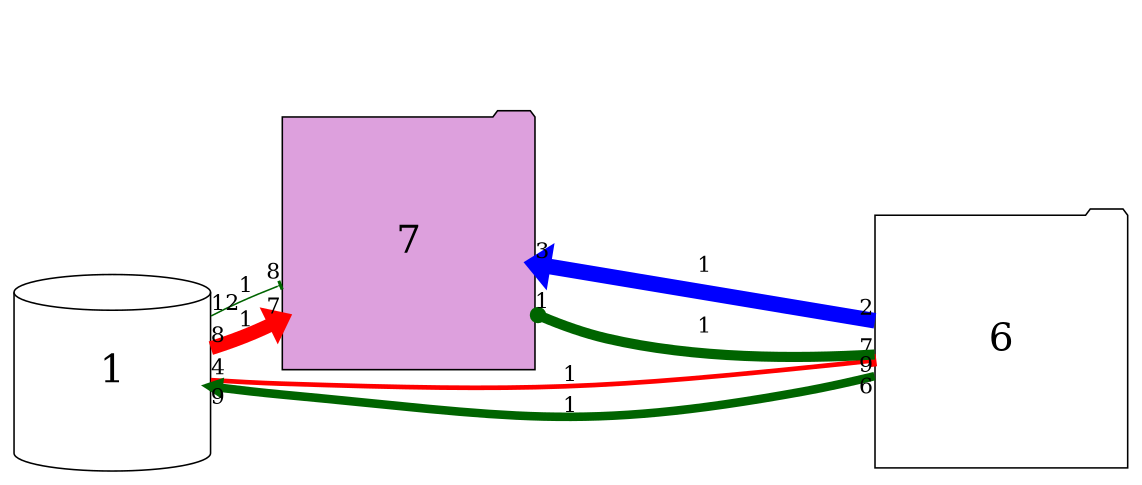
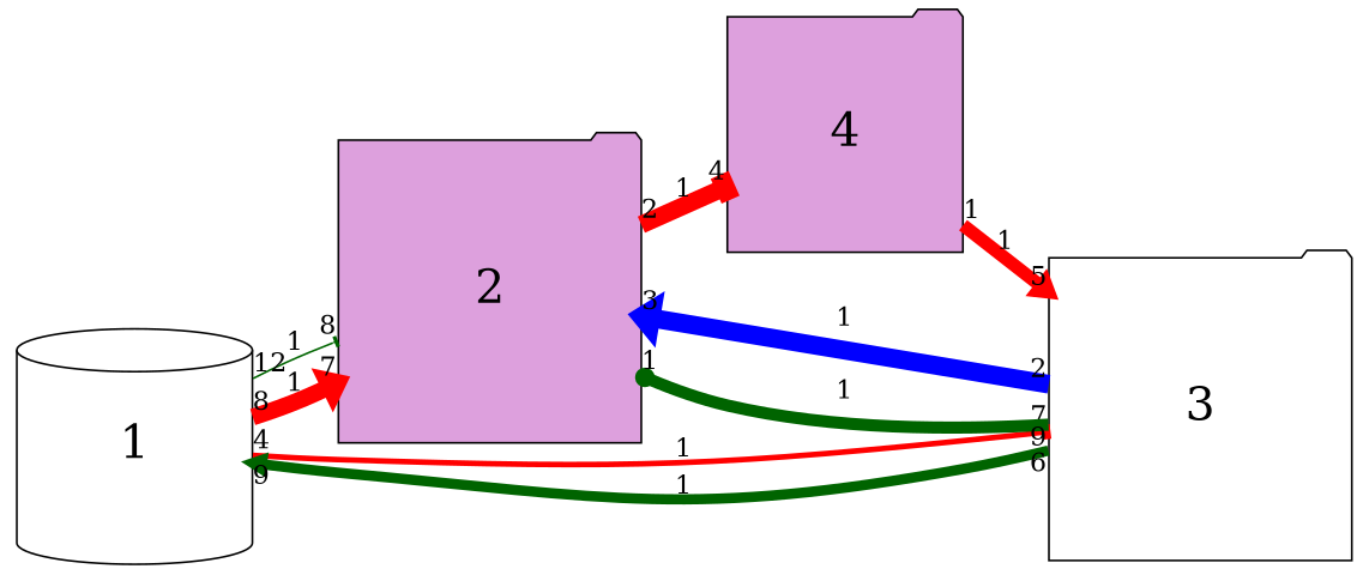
  digraph {
    rankdir=LR
    scale=1
    splines=spline
    node [fillcolor=white fontsize=25 shape=folder style=filled]
    edge [arrowhead=onormal arrowsize=0.5 capacity=1 color=red from_pd=1 headlabel=7 splines=true taillabel=2 to_pd=6]
    n1 [height=1.75 label=1 shape=cylinder width=1.75]
-   n2 [fillcolor=plum height=2.25 label=7 width=2.25]
-   n3 [height=2.25 label=6 width=2.25]
+   n2 [fillcolor=plum height=2.25 label=2 width=2.25]
+   n3 [height=2.25 label=3 width=2.25]
+   n4 [fillcolor=plum height=1.75 label=4 width=1.75]
    n1 -> n2 [arrowhead=tee color=darkgreen from_pd=11 headlabel=8 label=1 penwidth=1.0 pt=19 taillabel=12 to_pd=7]
    n1 -> n2 [from_pd=7 label=1 penwidth=9.0 pt=3 taillabel=8]
    n1 -> n3 [arrowhead=tee from_pd=3 label=1 penwidth=3.0 pt=15 taillabel=4]
+   n2 -> n4 [arrowhead=tee headlabel=4 label=1 penwidth=9.5 pt=2 to_pd=3]
    n3 -> n1 [color=darkgreen from_pd=5 headlabel=9 label=1 penwidth=5.5 pt=10 taillabel=6 to_pd=8]
    n3 -> n2 [color=blue headlabel=3 label=1 penwidth=10.0 pt=1 to_pd=2]
    n3 -> n2 [arrowhead=dot color=darkgreen from_pd=8 headlabel=1 label=1 penwidth=6.5 pt=8 taillabel=9 to_pd=0]
+   n4 -> n3 [from_pd=0 headlabel=5 label=1 penwidth=7.0 pt=7 taillabel=1 to_pd=4]
  }
